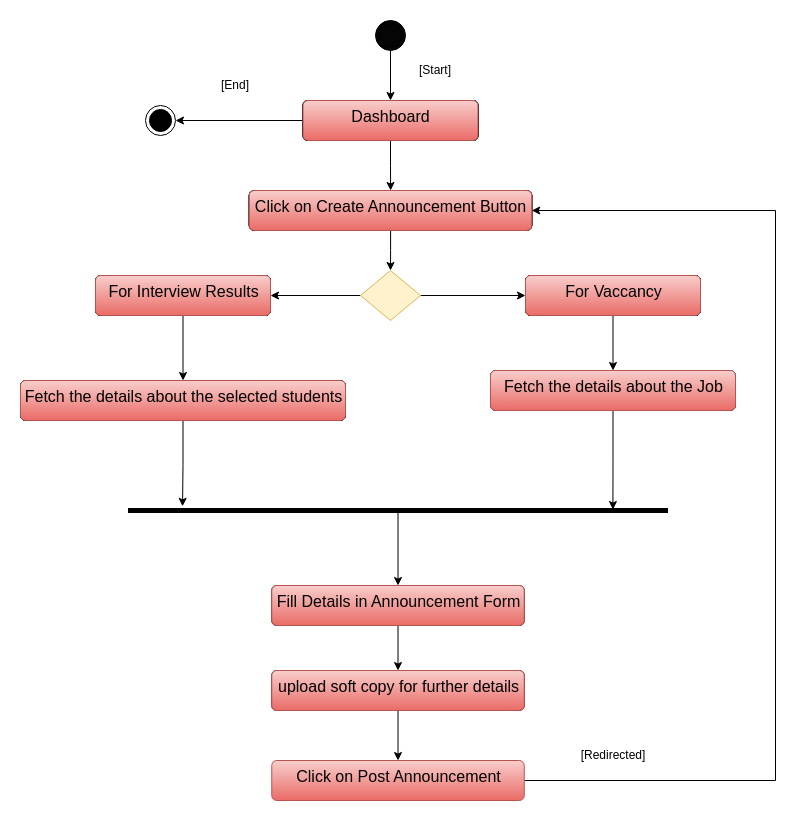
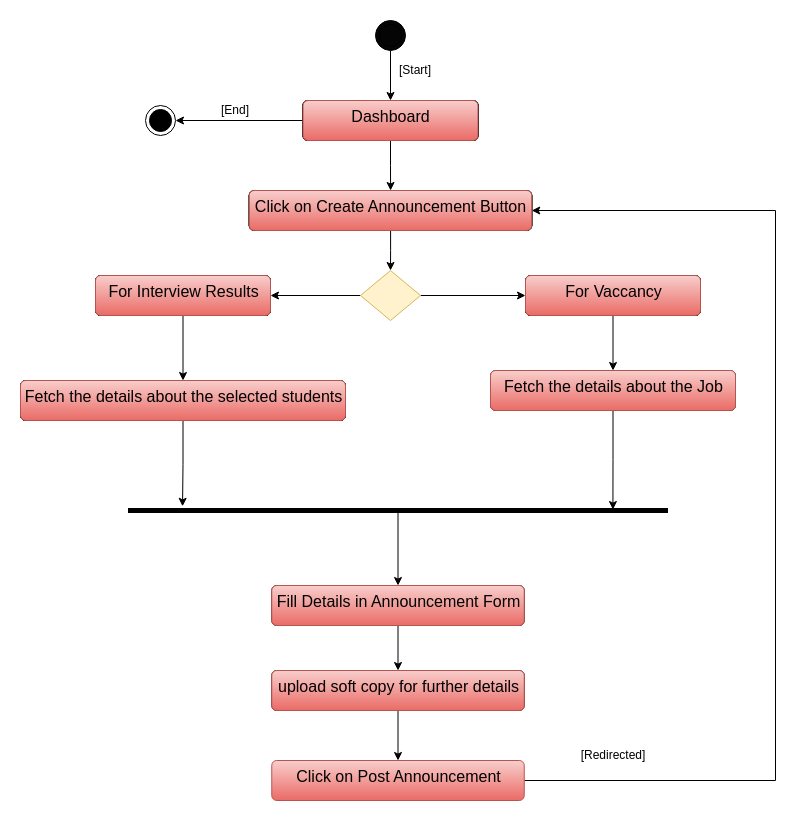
  <mxCell id="0" />
  <mxCell id="1" parent="0" />
  <mxCell id="2" style="edgeStyle=orthogonalEdgeStyle;rounded=0;orthogonalLoop=1;jettySize=auto;html=1;" edge="1" parent="1" source="3" target="6"><mxGeometry relative="1" as="geometry" /></mxCell>
  <mxCell id="3" value="" style="ellipse;shape=doubleEllipse;html=1;dashed=0;whitespace=wrap;aspect=fixed;fillColor=#050505;" vertex="1" parent="1"><mxGeometry x="375" y="20" width="30" height="30" as="geometry" /></mxCell>
  <mxCell id="4" style="edgeStyle=orthogonalEdgeStyle;rounded=0;orthogonalLoop=1;jettySize=auto;html=1;" edge="1" parent="1" source="6" target="8"><mxGeometry relative="1" as="geometry" /></mxCell>
  <mxCell id="5" style="edgeStyle=orthogonalEdgeStyle;rounded=0;orthogonalLoop=1;jettySize=auto;html=1;" edge="1" parent="1" source="6" target="29"><mxGeometry relative="1" as="geometry" /></mxCell>
  <mxCell id="6" value="&lt;font style=&quot;font-size: 16px&quot;&gt;Dashboard&lt;/font&gt;" style="html=1;align=center;verticalAlign=top;rounded=1;absoluteArcSize=1;arcSize=10;dashed=0;" vertex="1" parent="1"><mxGeometry x="302.5" y="100" width="175" height="40" as="geometry" /></mxCell>
  <mxCell id="7" style="edgeStyle=orthogonalEdgeStyle;rounded=0;orthogonalLoop=1;jettySize=auto;html=1;" edge="1" parent="1" source="8" target="11"><mxGeometry relative="1" as="geometry" /></mxCell>
  <mxCell id="8" value="&lt;font style=&quot;font-size: 16px&quot;&gt;Click on Create Announcement Button&lt;/font&gt;" style="html=1;align=center;verticalAlign=top;rounded=1;absoluteArcSize=1;arcSize=10;dashed=0;" vertex="1" parent="1"><mxGeometry x="248.75" y="190" width="282.5" height="40" as="geometry" /></mxCell>
  <mxCell id="9" style="edgeStyle=orthogonalEdgeStyle;rounded=0;orthogonalLoop=1;jettySize=auto;html=1;" edge="1" parent="1" source="11" target="13"><mxGeometry relative="1" as="geometry" /></mxCell>
  <mxCell id="10" style="edgeStyle=orthogonalEdgeStyle;rounded=0;orthogonalLoop=1;jettySize=auto;html=1;" edge="1" parent="1" source="11" target="15"><mxGeometry relative="1" as="geometry"><mxPoint x="285" y="295" as="targetPoint" /></mxGeometry></mxCell>
  <mxCell id="11" value="" style="rhombus;fillColor=#fff2cc;strokeColor=#d6b656;" vertex="1" parent="1"><mxGeometry x="360" y="270" width="60" height="50" as="geometry" /></mxCell>
  <mxCell id="12" style="edgeStyle=orthogonalEdgeStyle;rounded=0;orthogonalLoop=1;jettySize=auto;html=1;" edge="1" parent="1" source="13" target="19"><mxGeometry relative="1" as="geometry" /></mxCell>
  <mxCell id="13" value="&lt;font style=&quot;font-size: 16px&quot;&gt;For Vaccancy&lt;/font&gt;" style="html=1;align=center;verticalAlign=top;rounded=1;absoluteArcSize=1;arcSize=10;dashed=0;" vertex="1" parent="1"><mxGeometry x="525" y="275" width="175" height="40" as="geometry" /></mxCell>
  <mxCell id="14" style="edgeStyle=orthogonalEdgeStyle;rounded=0;orthogonalLoop=1;jettySize=auto;html=1;" edge="1" parent="1" source="15" target="17"><mxGeometry relative="1" as="geometry" /></mxCell>
  <mxCell id="15" value="&lt;font style=&quot;font-size: 16px&quot;&gt;For Interview Results&lt;/font&gt;" style="html=1;align=center;verticalAlign=top;rounded=1;absoluteArcSize=1;arcSize=10;dashed=0;" vertex="1" parent="1"><mxGeometry x="95" y="275" width="175" height="40" as="geometry" /></mxCell>
  <mxCell id="16" style="edgeStyle=orthogonalEdgeStyle;rounded=0;orthogonalLoop=1;jettySize=auto;html=1;entryX=-0.34;entryY=0.899;entryDx=0;entryDy=0;entryPerimeter=0;" edge="1" parent="1" source="17" target="21"><mxGeometry relative="1" as="geometry" /></mxCell>
  <mxCell id="17" value="&lt;span style=&quot;font-size: 16px&quot;&gt;Fetch the details about the selected students&lt;/span&gt;" style="html=1;align=center;verticalAlign=top;rounded=1;absoluteArcSize=1;arcSize=10;dashed=0;" vertex="1" parent="1"><mxGeometry x="20" y="380" width="325" height="40" as="geometry" /></mxCell>
  <mxCell id="18" style="edgeStyle=orthogonalEdgeStyle;rounded=0;orthogonalLoop=1;jettySize=auto;html=1;entryX=0.3;entryY=0.102;entryDx=0;entryDy=0;entryPerimeter=0;" edge="1" parent="1" source="19" target="21"><mxGeometry relative="1" as="geometry" /></mxCell>
  <mxCell id="19" value="&lt;span style=&quot;font-size: 16px&quot;&gt;Fetch the details about the Job&lt;/span&gt;" style="html=1;align=center;verticalAlign=top;rounded=1;absoluteArcSize=1;arcSize=10;dashed=0;" vertex="1" parent="1"><mxGeometry x="490" y="370" width="245" height="40" as="geometry" /></mxCell>
  <mxCell id="20" style="edgeStyle=orthogonalEdgeStyle;rounded=0;orthogonalLoop=1;jettySize=auto;html=1;entryX=0.5;entryY=0;entryDx=0;entryDy=0;" edge="1" parent="1" source="21" target="23"><mxGeometry relative="1" as="geometry"><mxPoint x="398" y="580" as="targetPoint" /></mxGeometry></mxCell>
  <mxCell id="21" value="" style="html=1;points=[];perimeter=orthogonalPerimeter;fillColor=#000000;strokeColor=none;rotation=90;" vertex="1" parent="1"><mxGeometry x="395" y="240" width="5" height="540" as="geometry" /></mxCell>
  <mxCell id="22" style="edgeStyle=orthogonalEdgeStyle;rounded=0;orthogonalLoop=1;jettySize=auto;html=1;" edge="1" parent="1" source="23" target="25"><mxGeometry relative="1" as="geometry" /></mxCell>
  <mxCell id="23" value="&lt;font style=&quot;font-size: 16px&quot;&gt;Fill Details in Announcement Form&lt;/font&gt;" style="html=1;align=center;verticalAlign=top;rounded=1;absoluteArcSize=1;arcSize=10;dashed=0;" vertex="1" parent="1"><mxGeometry x="271.25" y="585" width="252.5" height="40" as="geometry" /></mxCell>
  <mxCell id="24" style="edgeStyle=orthogonalEdgeStyle;rounded=0;orthogonalLoop=1;jettySize=auto;html=1;" edge="1" parent="1" source="25" target="27"><mxGeometry relative="1" as="geometry" /></mxCell>
  <mxCell id="25" value="&lt;font style=&quot;font-size: 16px&quot;&gt;upload soft copy for further details&lt;/font&gt;" style="html=1;align=center;verticalAlign=top;rounded=1;absoluteArcSize=1;arcSize=10;dashed=0;" vertex="1" parent="1"><mxGeometry x="271.25" y="670" width="252.5" height="40" as="geometry" /></mxCell>
  <mxCell id="26" style="edgeStyle=orthogonalEdgeStyle;rounded=0;orthogonalLoop=1;jettySize=auto;html=1;entryX=1;entryY=0.5;entryDx=0;entryDy=0;" edge="1" parent="1" source="27" target="8"><mxGeometry relative="1" as="geometry"><Array as="points"><mxPoint x="775" y="780" /><mxPoint x="775" y="210" /></Array></mxGeometry></mxCell>
  <mxCell id="27" value="&lt;font style=&quot;font-size: 16px&quot;&gt;Click on Post Announcement&lt;/font&gt;" style="html=1;align=center;verticalAlign=top;rounded=1;absoluteArcSize=1;arcSize=10;dashed=0;gradientColor=#ea6b66;fillColor=#f8cecc;strokeColor=#b85450;" vertex="1" parent="1"><mxGeometry x="271.25" y="760" width="252.5" height="40" as="geometry" /></mxCell>
  <mxCell id="28" value="[Redirected]" style="text;html=1;strokeColor=none;fillColor=none;align=center;verticalAlign=middle;whiteSpace=wrap;rounded=0;" vertex="1" parent="1"><mxGeometry x="592.5" y="745" width="40" height="20" as="geometry" /></mxCell>
  <mxCell id="29" value="" style="ellipse;html=1;shape=endState;fillColor=#000000;strokeColor=#000000;" vertex="1" parent="1"><mxGeometry x="145" y="105" width="30" height="30" as="geometry" /></mxCell>
- <mxCell id="30" value="[Start]" style="text;html=1;strokeColor=none;fillColor=none;align=center;verticalAlign=middle;whiteSpace=wrap;rounded=0;" vertex="1" parent="1"><mxGeometry x="415" y="60" width="40" height="20" as="geometry" /></mxCell>
- <mxCell id="31" value="[End]" style="text;html=1;strokeColor=none;fillColor=none;align=center;verticalAlign=middle;whiteSpace=wrap;rounded=0;" vertex="1" parent="1"><mxGeometry x="215" y="75" width="40" height="20" as="geometry" /></mxCell>
+ <mxCell id="30" value="[Start]" style="text;html=1;strokeColor=none;fillColor=none;align=center;verticalAlign=middle;whiteSpace=wrap;rounded=0;" vertex="1" parent="1"><mxGeometry x="395" y="60" width="40" height="20" as="geometry" /></mxCell>
+ <mxCell id="31" value="[End]" style="text;html=1;strokeColor=none;fillColor=none;align=center;verticalAlign=middle;whiteSpace=wrap;rounded=0;" vertex="1" parent="1"><mxGeometry x="215" y="100" width="40" height="20" as="geometry" /></mxCell>
  <mxCell id="32" value="&lt;font style=&quot;font-size: 16px&quot;&gt;Dashboard&lt;/font&gt;" style="html=1;align=center;verticalAlign=top;rounded=1;absoluteArcSize=1;arcSize=10;dashed=0;" vertex="1" parent="1"><mxGeometry x="302.5" y="100" width="175" height="40" as="geometry" /></mxCell>
  <mxCell id="33" value="&lt;font style=&quot;font-size: 16px&quot;&gt;Click on Create Announcement Button&lt;/font&gt;" style="html=1;align=center;verticalAlign=top;rounded=1;absoluteArcSize=1;arcSize=10;dashed=0;" vertex="1" parent="1"><mxGeometry x="248.75" y="190" width="282.5" height="40" as="geometry" /></mxCell>
  <mxCell id="34" value="&lt;font style=&quot;font-size: 16px&quot;&gt;For Interview Results&lt;/font&gt;" style="html=1;align=center;verticalAlign=top;rounded=1;absoluteArcSize=1;arcSize=10;dashed=0;" vertex="1" parent="1"><mxGeometry x="95" y="275" width="175" height="40" as="geometry" /></mxCell>
  <mxCell id="35" value="&lt;font style=&quot;font-size: 16px&quot;&gt;For Vaccancy&lt;/font&gt;" style="html=1;align=center;verticalAlign=top;rounded=1;absoluteArcSize=1;arcSize=10;dashed=0;" vertex="1" parent="1"><mxGeometry x="525" y="275" width="175" height="40" as="geometry" /></mxCell>
  <mxCell id="36" value="&lt;font style=&quot;font-size: 16px&quot;&gt;Dashboard&lt;/font&gt;" style="html=1;align=center;verticalAlign=top;rounded=1;absoluteArcSize=1;arcSize=10;dashed=0;" vertex="1" parent="1"><mxGeometry x="302.5" y="100" width="175" height="40" as="geometry" /></mxCell>
  <mxCell id="37" value="&lt;font style=&quot;font-size: 16px&quot;&gt;Click on Create Announcement Button&lt;/font&gt;" style="html=1;align=center;verticalAlign=top;rounded=1;absoluteArcSize=1;arcSize=10;dashed=0;" vertex="1" parent="1"><mxGeometry x="248.75" y="190" width="282.5" height="40" as="geometry" /></mxCell>
  <mxCell id="38" value="&lt;font style=&quot;font-size: 16px&quot;&gt;For Interview Results&lt;/font&gt;" style="html=1;align=center;verticalAlign=top;rounded=1;absoluteArcSize=1;arcSize=10;dashed=0;" vertex="1" parent="1"><mxGeometry x="95" y="275" width="175" height="40" as="geometry" /></mxCell>
  <mxCell id="39" value="&lt;font style=&quot;font-size: 16px&quot;&gt;For Vaccancy&lt;/font&gt;" style="html=1;align=center;verticalAlign=top;rounded=1;absoluteArcSize=1;arcSize=10;dashed=0;" vertex="1" parent="1"><mxGeometry x="525" y="275" width="175" height="40" as="geometry" /></mxCell>
  <mxCell id="40" value="&lt;span style=&quot;font-size: 16px&quot;&gt;Fetch the details about the selected students&lt;/span&gt;" style="html=1;align=center;verticalAlign=top;rounded=1;absoluteArcSize=1;arcSize=10;dashed=0;" vertex="1" parent="1"><mxGeometry x="20" y="380" width="325" height="40" as="geometry" /></mxCell>
  <mxCell id="41" value="&lt;font style=&quot;font-size: 16px&quot;&gt;Dashboard&lt;/font&gt;" style="html=1;align=center;verticalAlign=top;rounded=1;absoluteArcSize=1;arcSize=10;dashed=0;" vertex="1" parent="1"><mxGeometry x="302.5" y="100" width="175" height="40" as="geometry" /></mxCell>
  <mxCell id="42" value="&lt;font style=&quot;font-size: 16px&quot;&gt;Click on Create Announcement Button&lt;/font&gt;" style="html=1;align=center;verticalAlign=top;rounded=1;absoluteArcSize=1;arcSize=10;dashed=0;" vertex="1" parent="1"><mxGeometry x="248.75" y="190" width="282.5" height="40" as="geometry" /></mxCell>
  <mxCell id="43" value="&lt;font style=&quot;font-size: 16px&quot;&gt;For Interview Results&lt;/font&gt;" style="html=1;align=center;verticalAlign=top;rounded=1;absoluteArcSize=1;arcSize=10;dashed=0;" vertex="1" parent="1"><mxGeometry x="95" y="275" width="175" height="40" as="geometry" /></mxCell>
  <mxCell id="44" value="&lt;font style=&quot;font-size: 16px&quot;&gt;For Vaccancy&lt;/font&gt;" style="html=1;align=center;verticalAlign=top;rounded=1;absoluteArcSize=1;arcSize=10;dashed=0;" vertex="1" parent="1"><mxGeometry x="525" y="275" width="175" height="40" as="geometry" /></mxCell>
  <mxCell id="45" value="&lt;span style=&quot;font-size: 16px&quot;&gt;Fetch the details about the selected students&lt;/span&gt;" style="html=1;align=center;verticalAlign=top;rounded=1;absoluteArcSize=1;arcSize=10;dashed=0;" vertex="1" parent="1"><mxGeometry x="20" y="380" width="325" height="40" as="geometry" /></mxCell>
  <mxCell id="46" value="&lt;font style=&quot;font-size: 16px&quot;&gt;Dashboard&lt;/font&gt;" style="html=1;align=center;verticalAlign=top;rounded=1;absoluteArcSize=1;arcSize=10;dashed=0;gradientColor=#ea6b66;fillColor=#f8cecc;strokeColor=#b85450;" vertex="1" parent="1"><mxGeometry x="302.5" y="100" width="175" height="40" as="geometry" /></mxCell>
  <mxCell id="47" value="&lt;font style=&quot;font-size: 16px&quot;&gt;Click on Create Announcement Button&lt;/font&gt;" style="html=1;align=center;verticalAlign=top;rounded=1;absoluteArcSize=1;arcSize=10;dashed=0;gradientColor=#ea6b66;fillColor=#f8cecc;strokeColor=#b85450;" vertex="1" parent="1"><mxGeometry x="248.75" y="190" width="282.5" height="40" as="geometry" /></mxCell>
  <mxCell id="48" value="&lt;font style=&quot;font-size: 16px&quot;&gt;For Interview Results&lt;/font&gt;" style="html=1;align=center;verticalAlign=top;rounded=1;absoluteArcSize=1;arcSize=10;dashed=0;gradientColor=#ea6b66;fillColor=#f8cecc;strokeColor=#b85450;" vertex="1" parent="1"><mxGeometry x="95" y="275" width="175" height="40" as="geometry" /></mxCell>
  <mxCell id="49" value="&lt;font style=&quot;font-size: 16px&quot;&gt;For Vaccancy&lt;/font&gt;" style="html=1;align=center;verticalAlign=top;rounded=1;absoluteArcSize=1;arcSize=10;dashed=0;gradientColor=#ea6b66;fillColor=#f8cecc;strokeColor=#b85450;" vertex="1" parent="1"><mxGeometry x="525" y="275" width="175" height="40" as="geometry" /></mxCell>
  <mxCell id="50" value="&lt;span style=&quot;font-size: 16px&quot;&gt;Fetch the details about the selected students&lt;/span&gt;" style="html=1;align=center;verticalAlign=top;rounded=1;absoluteArcSize=1;arcSize=10;dashed=0;gradientColor=#ea6b66;fillColor=#f8cecc;strokeColor=#b85450;" vertex="1" parent="1"><mxGeometry x="20" y="380" width="325" height="40" as="geometry" /></mxCell>
  <mxCell id="51" value="&lt;span style=&quot;font-size: 16px&quot;&gt;Fetch the details about the Job&lt;/span&gt;" style="html=1;align=center;verticalAlign=top;rounded=1;absoluteArcSize=1;arcSize=10;dashed=0;gradientColor=#ea6b66;fillColor=#f8cecc;strokeColor=#b85450;" vertex="1" parent="1"><mxGeometry x="490" y="370" width="245" height="40" as="geometry" /></mxCell>
  <mxCell id="52" value="&lt;font style=&quot;font-size: 16px&quot;&gt;Fill Details in Announcement Form&lt;/font&gt;" style="html=1;align=center;verticalAlign=top;rounded=1;absoluteArcSize=1;arcSize=10;dashed=0;gradientColor=#ea6b66;fillColor=#f8cecc;strokeColor=#b85450;" vertex="1" parent="1"><mxGeometry x="271.25" y="585" width="252.5" height="40" as="geometry" /></mxCell>
  <mxCell id="53" value="&lt;font style=&quot;font-size: 16px&quot;&gt;upload soft copy for further details&lt;/font&gt;" style="html=1;align=center;verticalAlign=top;rounded=1;absoluteArcSize=1;arcSize=10;dashed=0;gradientColor=#ea6b66;fillColor=#f8cecc;strokeColor=#b85450;" vertex="1" parent="1"><mxGeometry x="271.25" y="670" width="252.5" height="40" as="geometry" /></mxCell>
